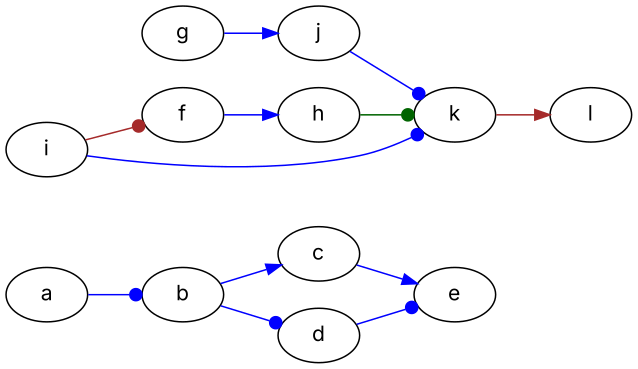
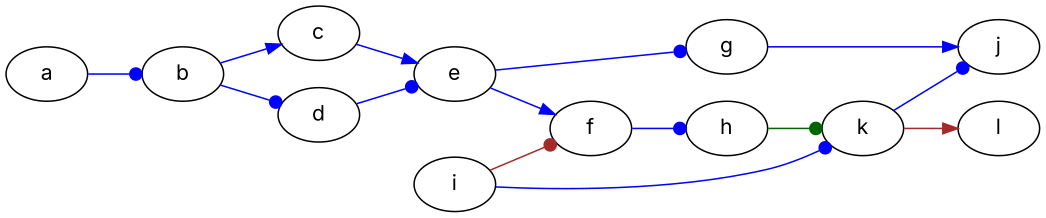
  digraph {
    fontname=Inter
    rankdir=LR
    node [fontname=Inter]
    edge [arrowhead=dot color=blue fontname=Inter]
    a
    b
    c
    d
    e
    f
    g
    h
    j
    k
    i
    l
    a -> b
    b -> c [arrowhead=normal]
    b -> d
    c -> e [arrowhead=normal]
    d -> e
-   f -> h [arrowhead=normal]
+   e -> f [arrowhead=normal]
+   e -> g
+   f -> h
    g -> j [arrowhead=normal]
    h -> k [color=darkgreen]
-   j -> k
+   k -> j
    k -> l [arrowhead=normal color=brown]
    i -> f [color=brown]
    i -> k
  }
